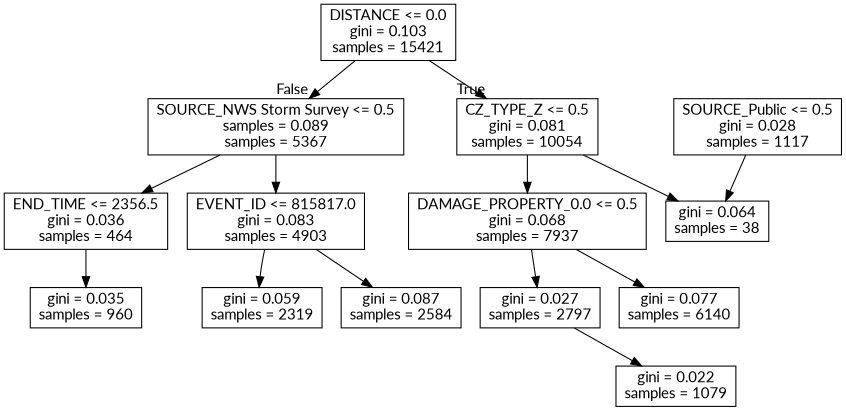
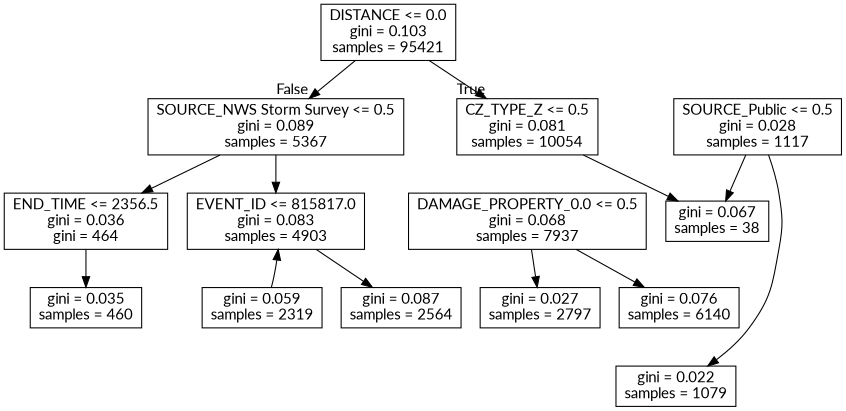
  digraph {
    fontname=Lato
    node [fontname=Lato shape=box]
    edge [fontname=Lato]
-   n1 [label="DISTANCE <= 0.0\ngini = 0.103\nsamples = 15421"]
+   n1 [label="DISTANCE <= 0.0\ngini = 0.103\nsamples = 95421"]
    n2 [label="CZ_TYPE_Z <= 0.5\ngini = 0.081\nsamples = 10054"]
-   n3 [label="SOURCE_NWS Storm Survey <= 0.5\nsamples = 0.089\nsamples = 5367"]
+   n3 [label="SOURCE_NWS Storm Survey <= 0.5\ngini = 0.089\nsamples = 5367"]
    n4 [label="DAMAGE_PROPERTY_0.0 <= 0.5\ngini = 0.068\nsamples = 7937"]
-   n5 [label="gini = 0.064\nsamples = 38"]
+   n5 [label="gini = 0.067\nsamples = 38"]
    n6 [label="EVENT_ID <= 815817.0\ngini = 0.083\nsamples = 4903"]
-   n7 [label="END_TIME <= 2356.5\ngini = 0.036\nsamples = 464"]
+   n7 [label="END_TIME <= 2356.5\ngini = 0.036\ngini = 464"]
    n8 [label="gini = 0.027\nsamples = 2797"]
-   n9 [label="gini = 0.077\nsamples = 6140"]
+   n9 [label="gini = 0.076\nsamples = 6140"]
    n10 [label="SOURCE_Public <= 0.5\ngini = 0.028\nsamples = 1117"]
    n11 [label="gini = 0.022\nsamples = 1079"]
    n12 [label="gini = 0.059\nsamples = 2319"]
-   n13 [label="gini = 0.087\nsamples = 2584"]
-   n14 [label="gini = 0.035\nsamples = 960"]
+   n13 [label="gini = 0.087\nsamples = 2564"]
+   n14 [label="gini = 0.035\nsamples = 460"]
    n1 -> n2 [headlabel=True labelangle=45 labeldistance=2.5]
    n1 -> n3 [headlabel=False labelangle=-45 labeldistance=2.5]
-   n2 -> n4
    n2 -> n5
    n3 -> n6
    n3 -> n7
    n4 -> n8
    n4 -> n9
-   n6 -> n12
+   n12 -> n6
    n6 -> n13
    n7 -> n14
    n10 -> n5
-   n8 -> n11
+   n10 -> n11
  }
